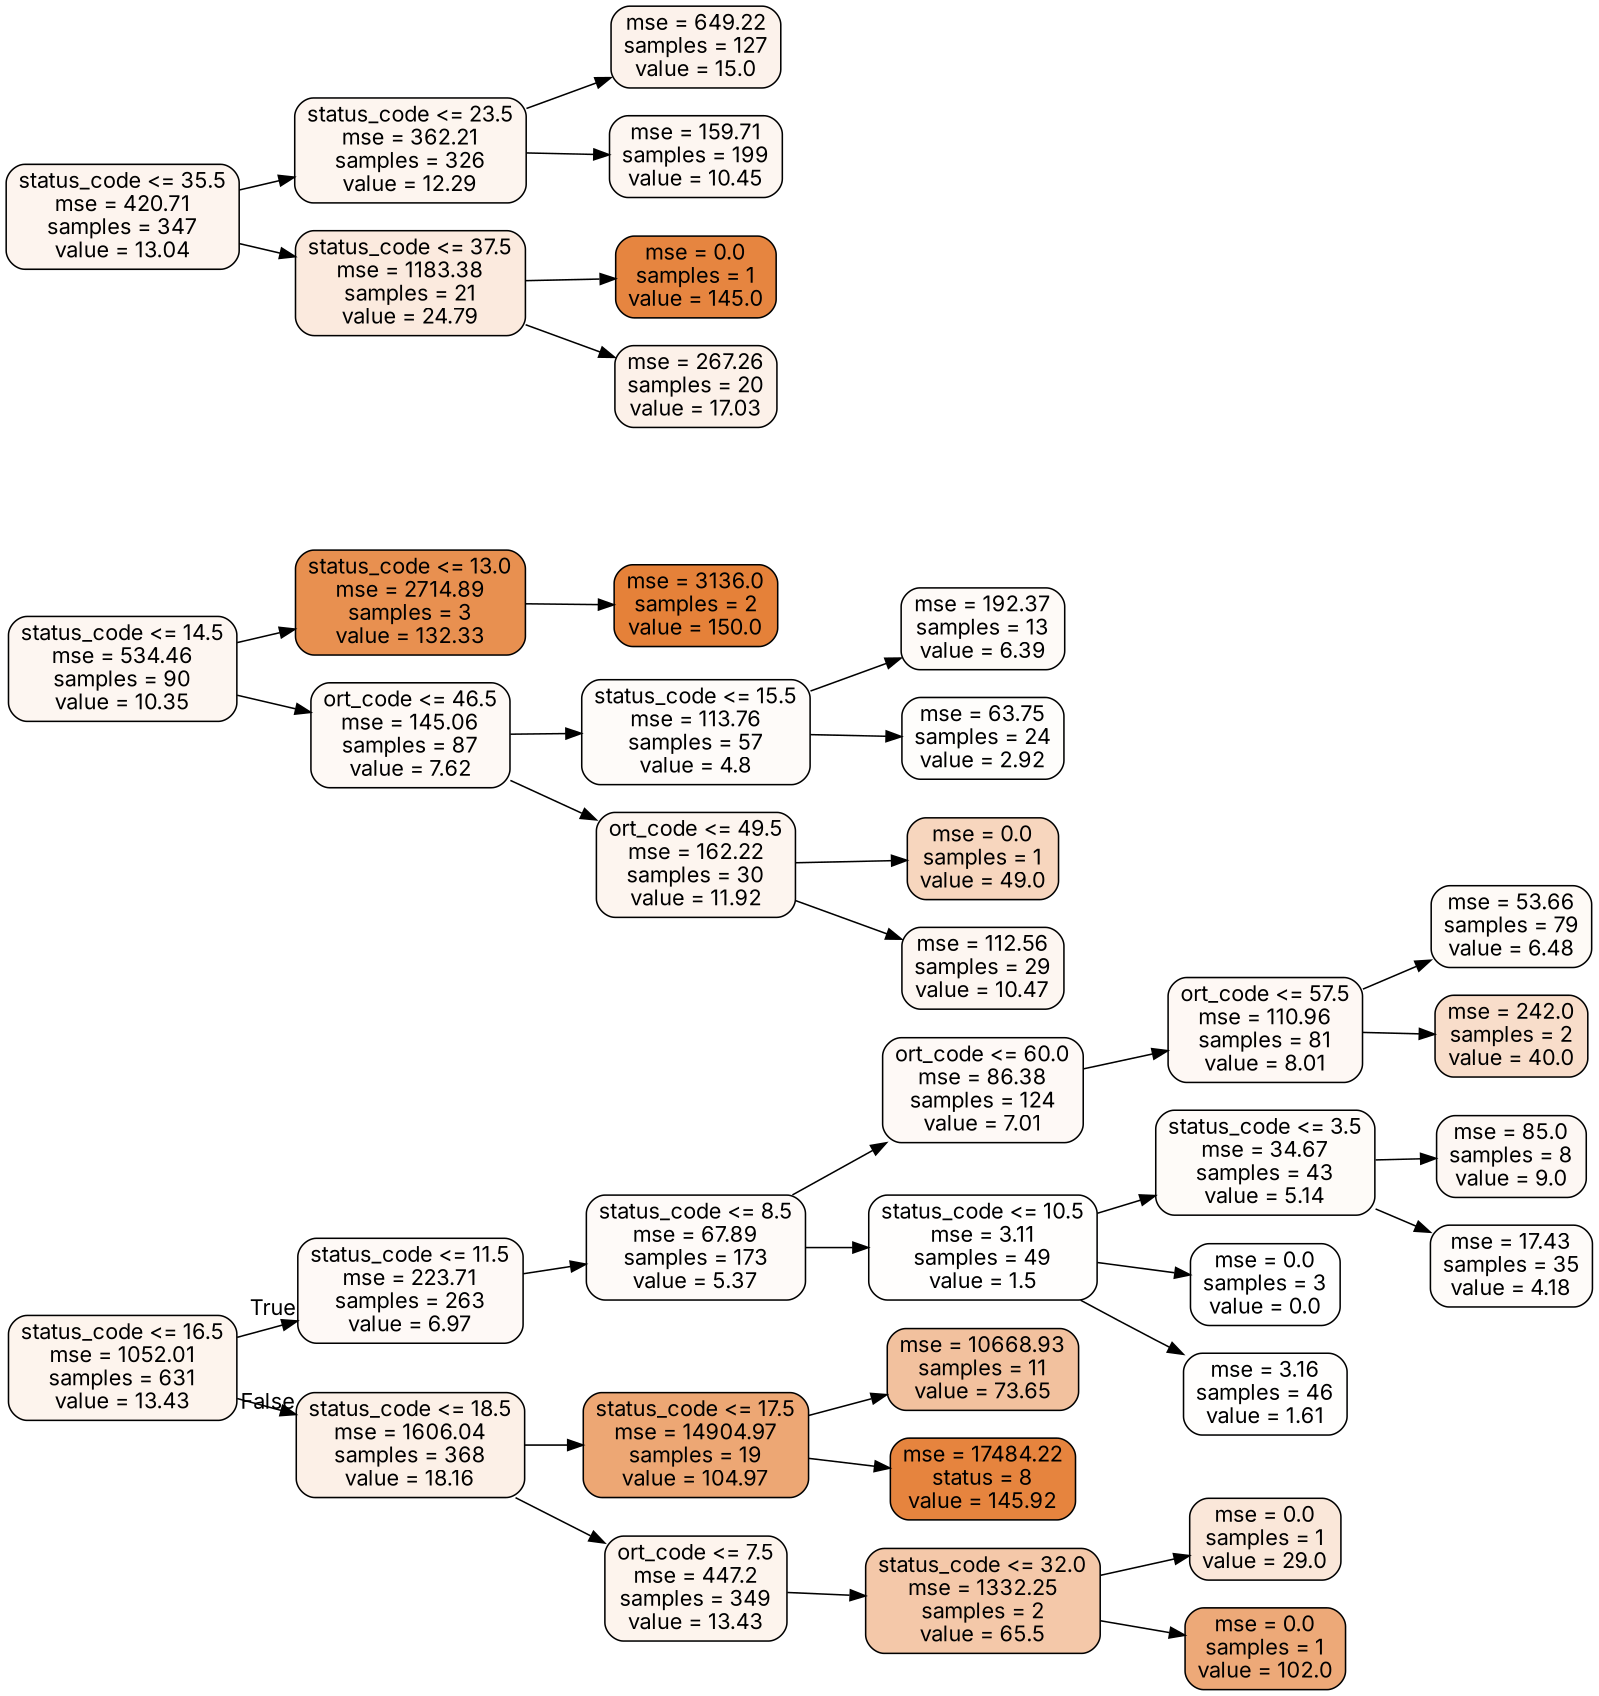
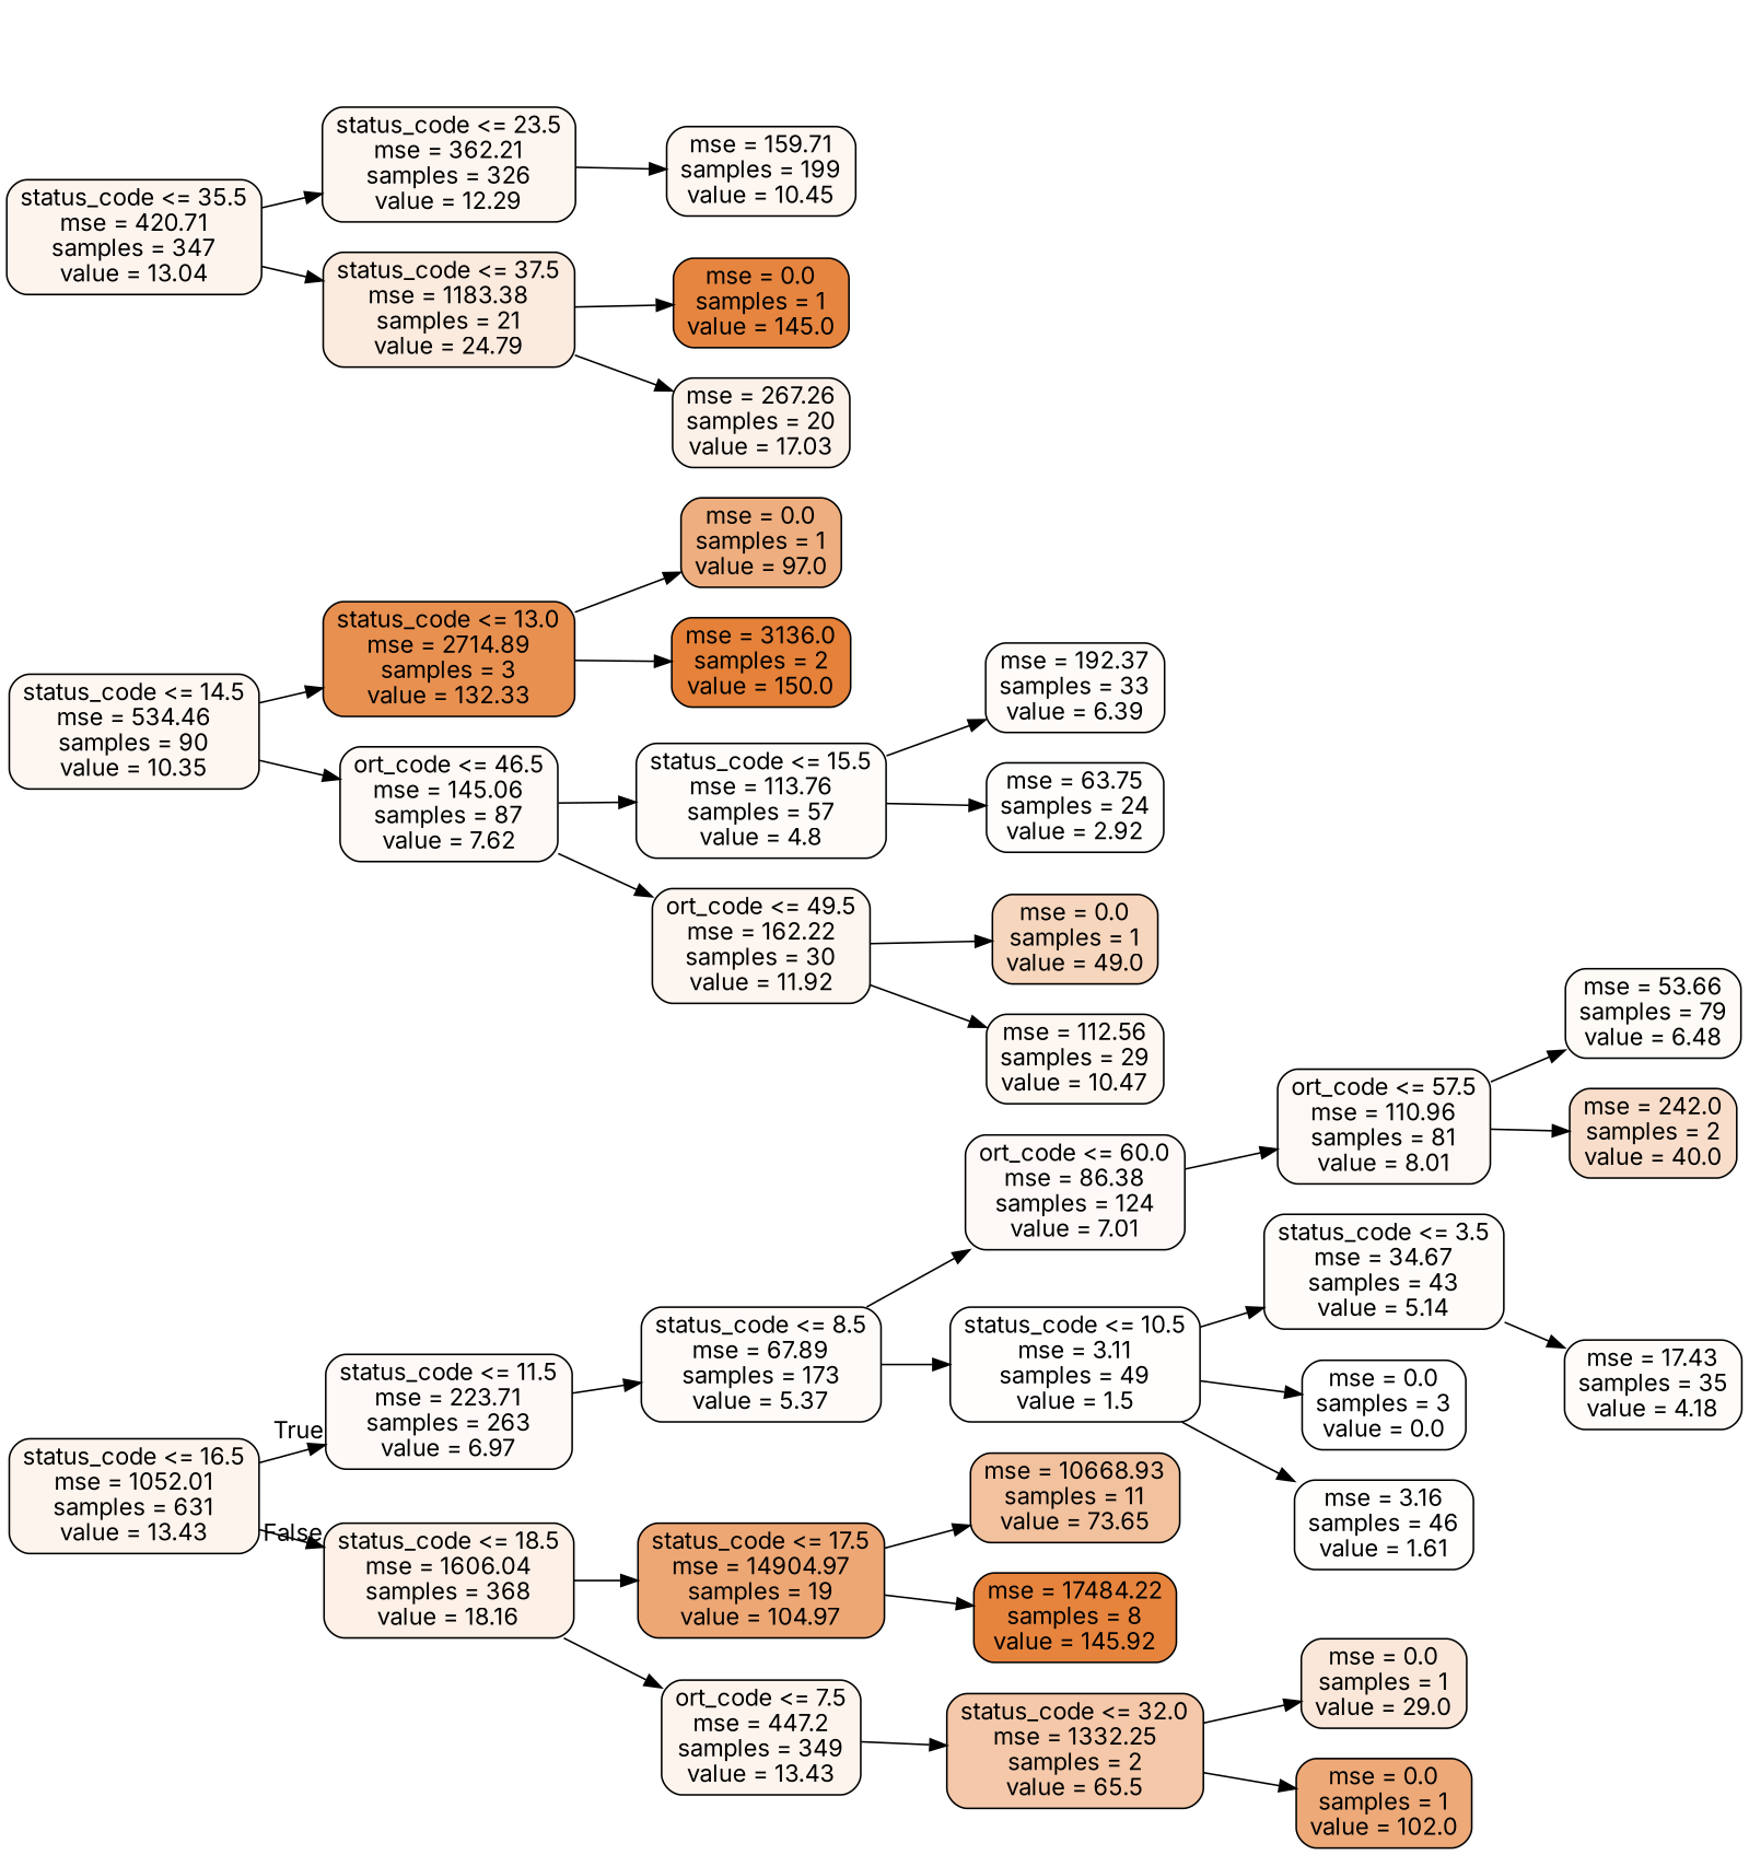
  digraph {
    fontname=Inter
    rankdir=LR
    node [color=black fillcolor="#fdf6f1" fontname=Inter shape=box style="filled, rounded"]
    edge [fontname=Inter]
    n1 [fillcolor="#fdf4ed" label="status_code <= 16.5\nmse = 1052.01\nsamples = 631\nvalue = 13.43"]
    n2 [fillcolor="#fef9f6" label="status_code <= 11.5\nmse = 223.71\nsamples = 263\nvalue = 6.97"]
    n3 [fillcolor="#fcf0e7" label="status_code <= 18.5\nmse = 1606.04\nsamples = 368\nvalue = 18.16"]
    n4 [fillcolor="#fefaf8" label="status_code <= 8.5\nmse = 67.89\nsamples = 173\nvalue = 5.37"]
    n5 [fillcolor="#eda774" label="status_code <= 17.5\nmse = 14904.97\nsamples = 19\nvalue = 104.97"]
    n6 [fillcolor="#fdf4ed" label="ort_code <= 7.5\nmse = 447.2\nsamples = 349\nvalue = 13.43"]
    n7 [fillcolor="#fef9f6" label="ort_code <= 60.0\nmse = 86.38\nsamples = 124\nvalue = 7.01"]
    n8 [fillcolor="#fffefd" label="status_code <= 10.5\nmse = 3.11\nsamples = 49\nvalue = 1.5"]
    n9 [label="status_code <= 14.5\nmse = 534.46\nsamples = 90\nvalue = 10.35"]
    n10 [fillcolor="#e89050" label="status_code <= 13.0\nmse = 2714.89\nsamples = 3\nvalue = 132.33"]
    n11 [fillcolor="#fef9f5" label="ort_code <= 46.5\nmse = 145.06\nsamples = 87\nvalue = 7.62"]
    n12 [fillcolor="#fef8f4" label="ort_code <= 57.5\nmse = 110.96\nsamples = 81\nvalue = 8.01"]
    n13 [fillcolor="#fefbf8" label="status_code <= 3.5\nmse = 34.67\nsamples = 43\nvalue = 5.14"]
    n14 [fillcolor="#ffffff" label="mse = 0.0\nsamples = 3\nvalue = 0.0"]
    n15 [fillcolor="#fffefd" label="mse = 3.16\nsamples = 46\nvalue = 1.61"]
    n16 [fillcolor="#fefaf6" label="mse = 53.66\nsamples = 79\nvalue = 6.48"]
    n17 [fillcolor="#f8ddca" label="mse = 242.0\nsamples = 2\nvalue = 40.0"]
-   n18 [fillcolor="#fdf7f3" label="mse = 85.0\nsamples = 8\nvalue = 9.0"]
    n19 [fillcolor="#fefbf9" label="mse = 17.43\nsamples = 35\nvalue = 4.18"]
+   n20 [fillcolor="#eeae7f" label="mse = 0.0\nsamples = 1\nvalue = 97.0"]
    n21 [fillcolor="#e58139" label="mse = 3136.0\nsamples = 2\nvalue = 150.0"]
    n22 [fillcolor="#fefbf9" label="status_code <= 15.5\nmse = 113.76\nsamples = 57\nvalue = 4.8"]
    n23 [fillcolor="#fdf5ef" label="ort_code <= 49.5\nmse = 162.22\nsamples = 30\nvalue = 11.92"]
-   n24 [fillcolor="#fefaf7" label="mse = 192.37\nsamples = 13\nvalue = 6.39"]
+   n24 [fillcolor="#fefaf7" label="mse = 192.37\nsamples = 33\nvalue = 6.39"]
    n25 [fillcolor="#fefdfb" label="mse = 63.75\nsamples = 24\nvalue = 2.92"]
    n26 [fillcolor="#f7d6be" label="mse = 0.0\nsamples = 1\nvalue = 49.0"]
    n27 [label="mse = 112.56\nsamples = 29\nvalue = 10.47"]
    n28 [fillcolor="#f2c19e" label="mse = 10668.93\nsamples = 11\nvalue = 73.65"]
-   n29 [fillcolor="#e6843e" label="mse = 17484.22\nstatus = 8\nvalue = 145.92"]
+   n29 [fillcolor="#e6843e" label="mse = 17484.22\nsamples = 8\nvalue = 145.92"]
    n30 [fillcolor="#f4c8a9" label="status_code <= 32.0\nmse = 1332.25\nsamples = 2\nvalue = 65.5"]
    n31 [fillcolor="#fae7d9" label="mse = 0.0\nsamples = 1\nvalue = 29.0"]
    n32 [fillcolor="#eda978" label="mse = 0.0\nsamples = 1\nvalue = 102.0"]
    n33 [fillcolor="#fdf4ee" label="status_code <= 35.5\nmse = 420.71\nsamples = 347\nvalue = 13.04"]
    n34 [fillcolor="#fdf5ef" label="status_code <= 23.5\nmse = 362.21\nsamples = 326\nvalue = 12.29"]
    n35 [fillcolor="#fbeade" label="status_code <= 37.5\nmse = 1183.38\nsamples = 21\nvalue = 24.79"]
-   n36 [fillcolor="#fcf2eb" label="mse = 649.22\nsamples = 127\nvalue = 15.0"]
    n37 [label="mse = 159.71\nsamples = 199\nvalue = 10.45"]
    n38 [fillcolor="#e68540" label="mse = 0.0\nsamples = 1\nvalue = 145.0"]
    n39 [fillcolor="#fcf1e9" label="mse = 267.26\nsamples = 20\nvalue = 17.03"]
    n1 -> n2 [headlabel=True labelangle=45 labeldistance=2.5]
    n1 -> n3 [headlabel=False labelangle=-45 labeldistance=2.5]
    n2 -> n4
    n3 -> n5
    n3 -> n6
    n4 -> n7
    n4 -> n8
    n5 -> n28
    n5 -> n29
    n6 -> n30
    n7 -> n12
    n8 -> n13
    n8 -> n14
    n8 -> n15
    n9 -> n10
    n9 -> n11
+   n10 -> n20
    n10 -> n21
    n11 -> n22
    n11 -> n23
    n12 -> n16
    n12 -> n17
-   n13 -> n18
    n13 -> n19
    n22 -> n24
    n22 -> n25
    n23 -> n26
    n23 -> n27
    n30 -> n31
    n30 -> n32
    n33 -> n34
    n33 -> n35
-   n34 -> n36
    n34 -> n37
    n35 -> n38
    n35 -> n39
  }
